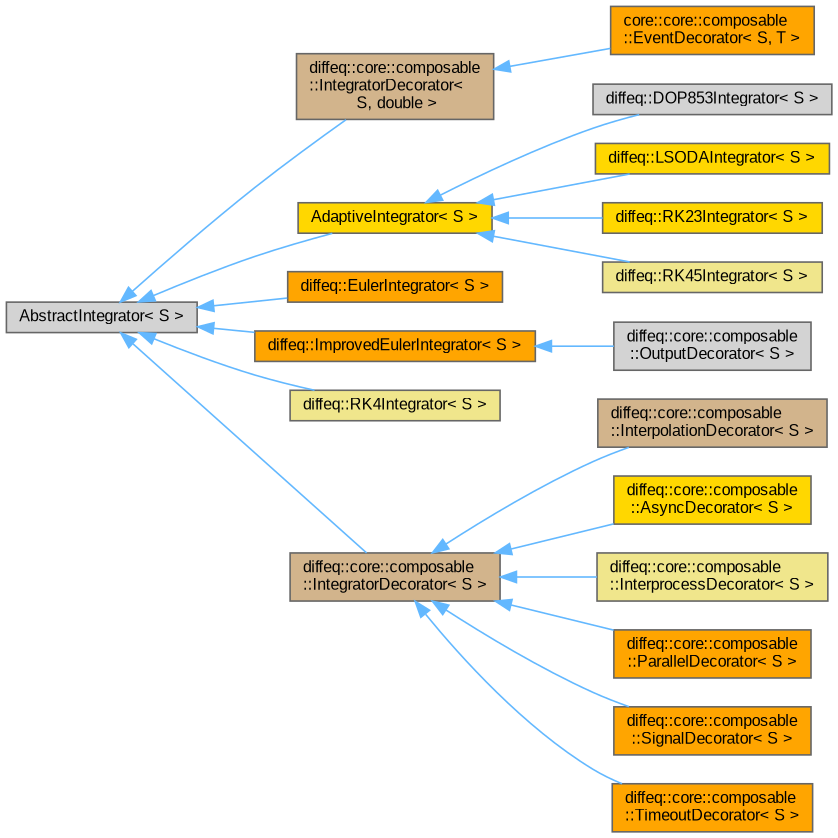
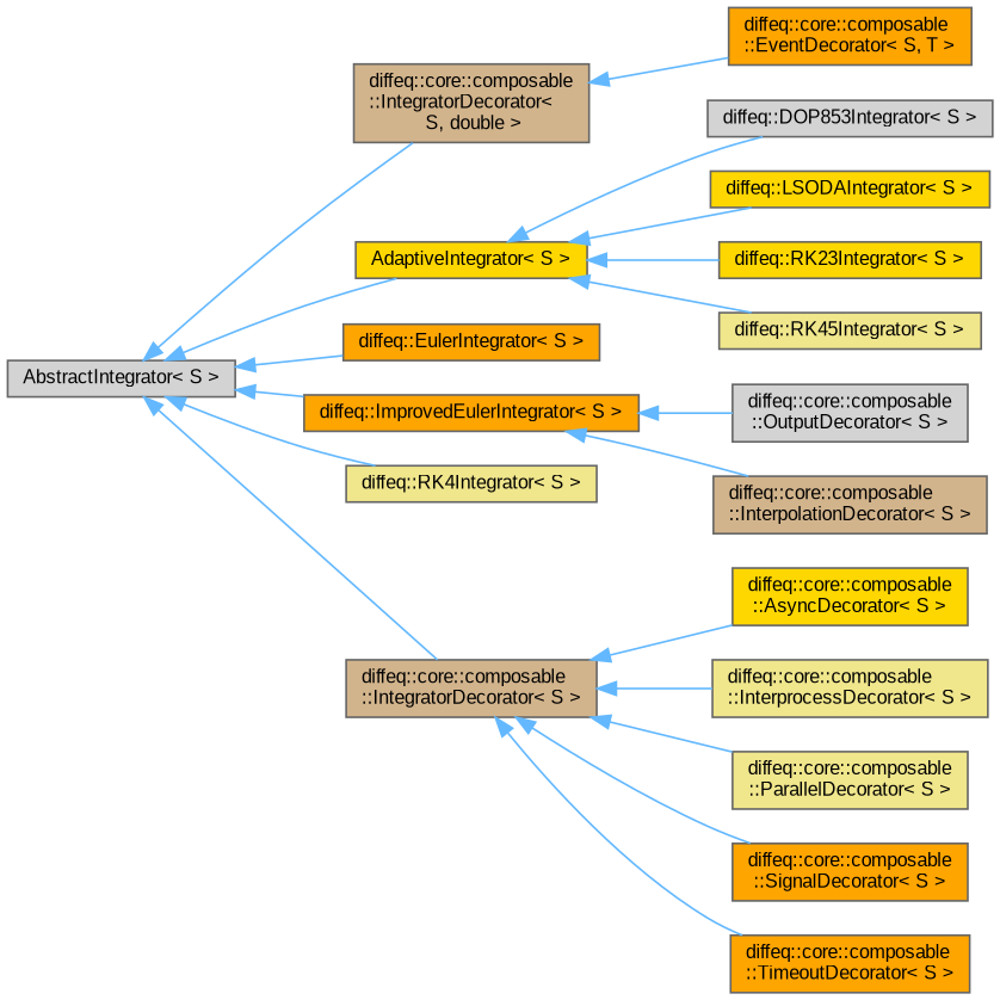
  digraph {
    fontname="Liberation Sans"
    rankdir=LR
    node [color=grey40 fillcolor=orange fontname="Liberation Sans" fontsize=10 shape=box style=filled]
    edge [color=steelblue1 dir=back fontname="Liberation Sans" fontsize=10 labelfontname=Helvetica labelfontsize=10 style=solid]
    n1 [fillcolor=lightgrey height=0.2 label="AbstractIntegrator\< S \>" width=0.4]
    n2 [fillcolor=tan height=0.2 label="diffeq::core::composable\l::IntegratorDecorator\<\l S, double \>" width=0.4]
    n3 [fillcolor=gold height=0.2 label="AdaptiveIntegrator\< S \>" width=0.4]
    n4 [height=0.2 label="diffeq::EulerIntegrator\< S \>" width=0.4]
    n5 [height=0.2 label="diffeq::ImprovedEulerIntegrator\< S \>" width=0.4]
    n6 [fillcolor=khaki height=0.2 label="diffeq::RK4Integrator\< S \>" width=0.4]
    n7 [fillcolor=tan height=0.2 label="diffeq::core::composable\l::IntegratorDecorator\< S \>" width=0.4]
-   n8 [height=0.2 label="core::core::composable\l::EventDecorator\< S, T \>" width=0.4]
+   n8 [height=0.2 label="diffeq::core::composable\l::EventDecorator\< S, T \>" width=0.4]
    n9 [fillcolor=lightgrey height=0.2 label="diffeq::DOP853Integrator\< S \>" width=0.4]
    n10 [fillcolor=gold height=0.2 label="diffeq::LSODAIntegrator\< S \>" width=0.4]
    n11 [fillcolor=gold height=0.2 label="diffeq::RK23Integrator\< S \>" width=0.4]
    n12 [fillcolor=khaki height=0.2 label="diffeq::RK45Integrator\< S \>" width=0.4]
    n13 [fillcolor=lightgrey height=0.2 label="diffeq::core::composable\l::OutputDecorator\< S \>" width=0.4]
    n14 [fillcolor=gold height=0.2 label="diffeq::core::composable\l::AsyncDecorator\< S \>" width=0.4]
    n15 [fillcolor=tan height=0.2 label="diffeq::core::composable\l::InterpolationDecorator\< S \>" width=0.4]
    n16 [fillcolor=khaki height=0.2 label="diffeq::core::composable\l::InterprocessDecorator\< S \>" width=0.4]
-   n17 [height=0.2 label="diffeq::core::composable\l::ParallelDecorator\< S \>" width=0.4]
+   n17 [fillcolor=khaki height=0.2 label="diffeq::core::composable\l::ParallelDecorator\< S \>" width=0.4]
    n18 [height=0.2 label="diffeq::core::composable\l::SignalDecorator\< S \>" width=0.4]
    n19 [height=0.2 label="diffeq::core::composable\l::TimeoutDecorator\< S \>" width=0.4]
    n1 -> n2
    n1 -> n3
    n1 -> n4
    n1 -> n5
    n1 -> n6
    n1 -> n7
    n2 -> n8
    n3 -> n9
    n3 -> n10
    n3 -> n11
    n3 -> n12
    n5 -> n13
    n7 -> n14
-   n7 -> n15
+   n5 -> n15
    n7 -> n16
    n7 -> n17
    n7 -> n18
    n7 -> n19
  }
